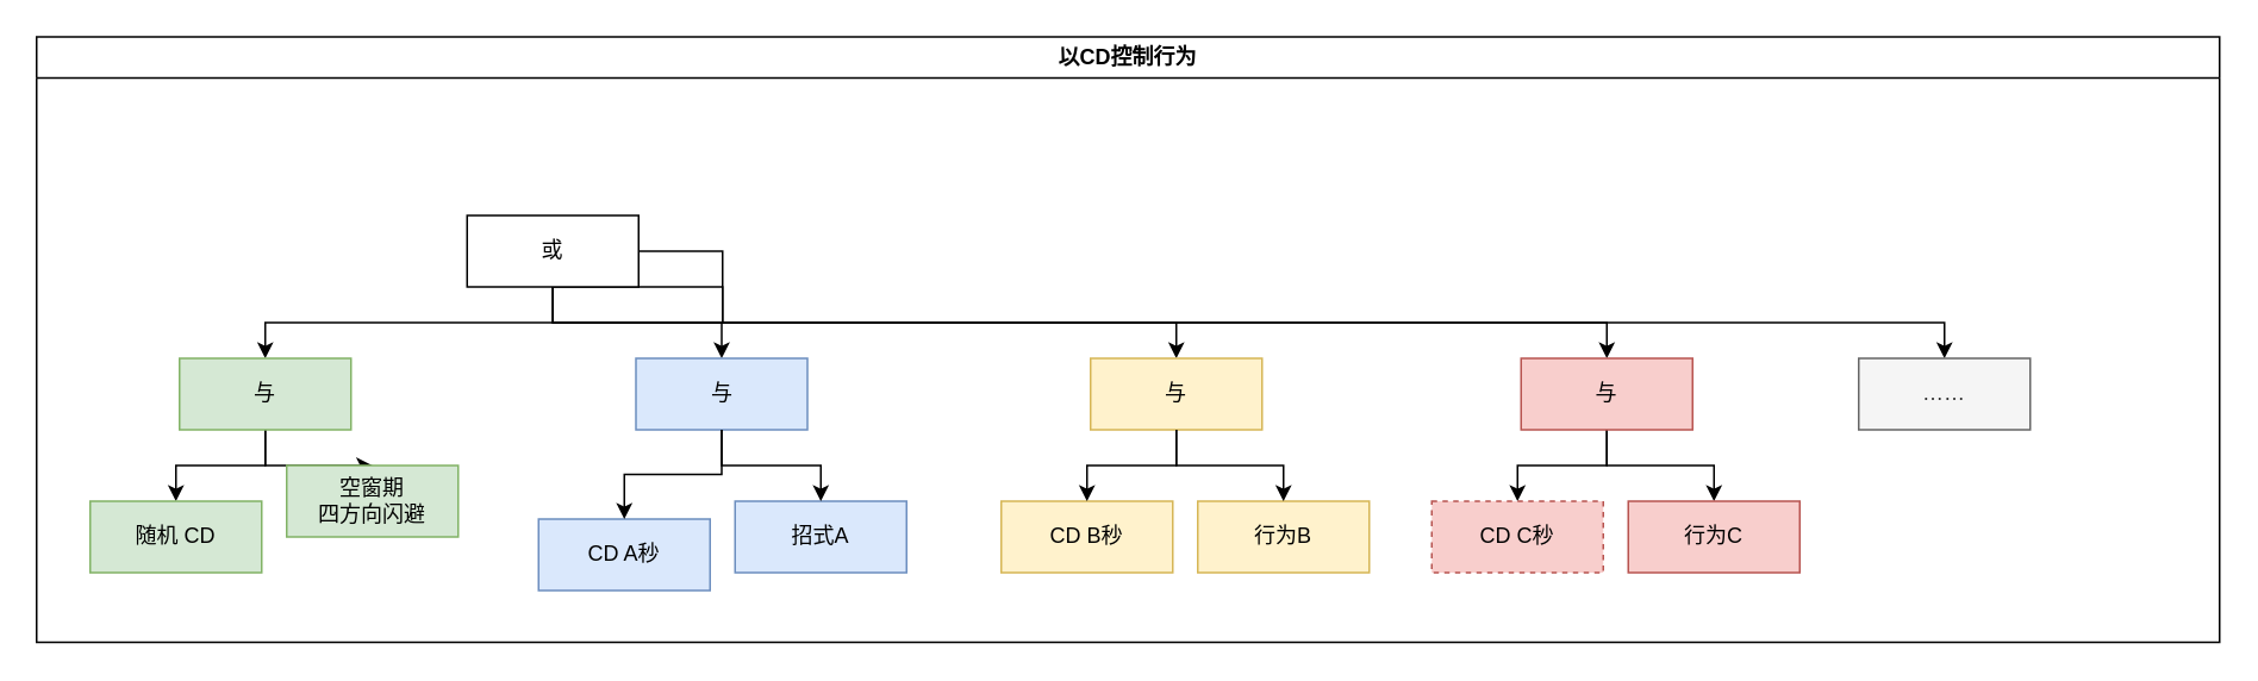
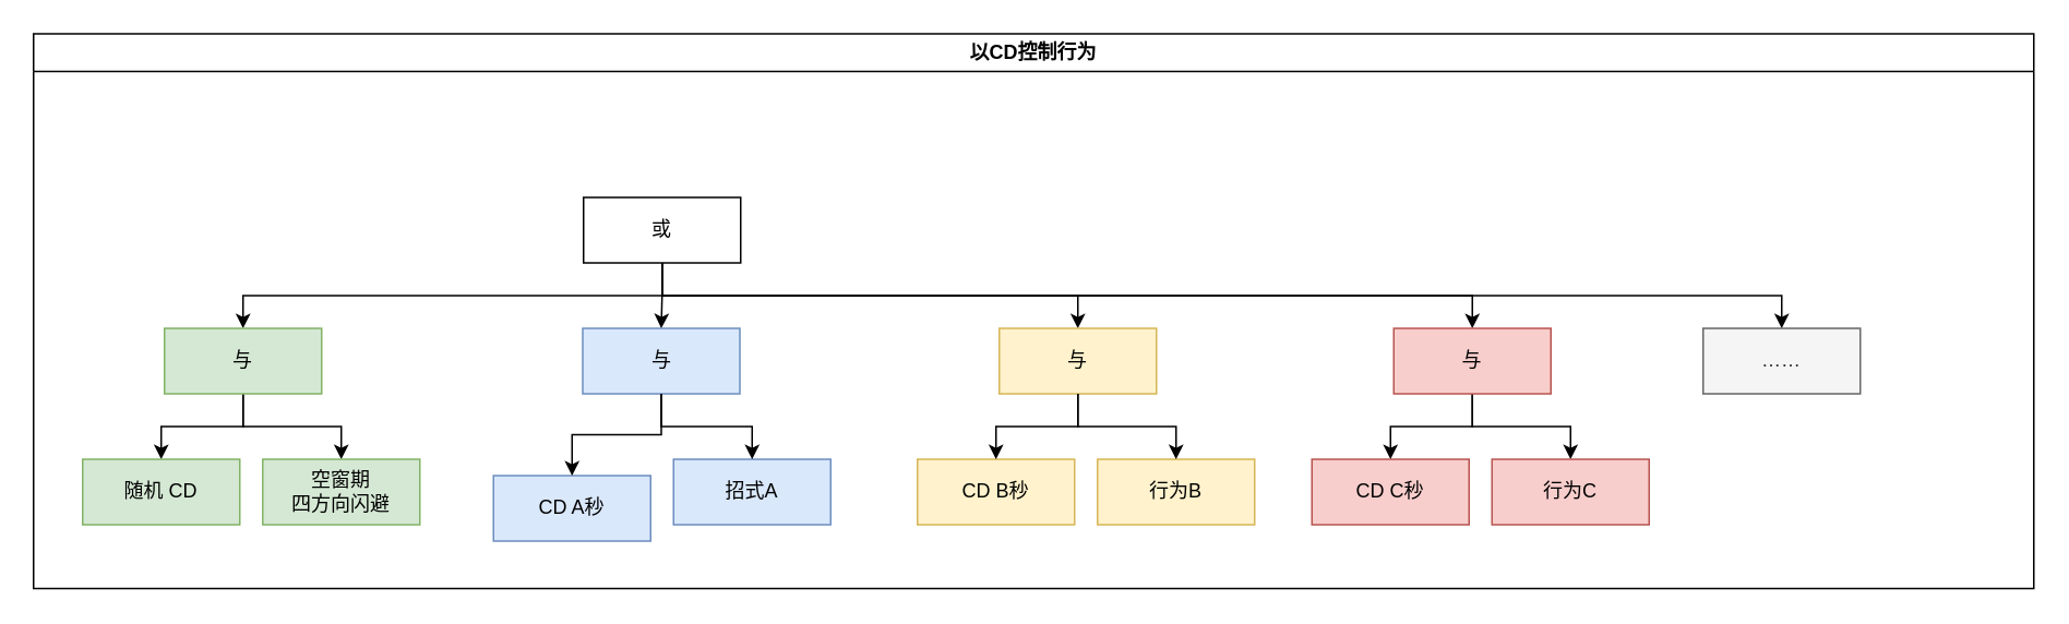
  <mxCell id="0" />
  <mxCell id="1" parent="0" />
  <mxCell id="2" value="以CD控制行为" style="swimlane;whiteSpace=wrap;html=1;" parent="1" vertex="1"><mxGeometry x="20" y="20" width="1222" height="339" as="geometry" /></mxCell>
  <mxCell id="3" style="edgeStyle=orthogonalEdgeStyle;rounded=0;orthogonalLoop=1;jettySize=auto;html=1;exitX=0.5;exitY=1;exitDx=0;exitDy=0;entryX=0.5;entryY=0;entryDx=0;entryDy=0;" parent="2" source="8" target="11" edge="1"><mxGeometry relative="1" as="geometry"><Array as="points"><mxPoint x="384" y="160" /><mxPoint x="128" y="160" /></Array></mxGeometry></mxCell>
  <mxCell id="4" style="edgeStyle=orthogonalEdgeStyle;rounded=0;orthogonalLoop=1;jettySize=auto;html=1;exitX=0.5;exitY=1;exitDx=0;exitDy=0;" parent="2" source="8" target="14" edge="1"><mxGeometry relative="1" as="geometry" /></mxCell>
  <mxCell id="5" style="edgeStyle=orthogonalEdgeStyle;rounded=0;orthogonalLoop=1;jettySize=auto;html=1;exitX=0.5;exitY=1;exitDx=0;exitDy=0;entryX=0.5;entryY=0;entryDx=0;entryDy=0;" parent="2" source="8" target="19" edge="1"><mxGeometry relative="1" as="geometry" /></mxCell>
  <mxCell id="6" style="edgeStyle=orthogonalEdgeStyle;rounded=0;orthogonalLoop=1;jettySize=auto;html=1;entryX=0.5;entryY=0;entryDx=0;entryDy=0;" edge="1" parent="2" source="8" target="26"><mxGeometry relative="1" as="geometry"><Array as="points"><mxPoint x="384" y="160" /><mxPoint x="879" y="160" /></Array></mxGeometry></mxCell>
  <mxCell id="7" style="edgeStyle=orthogonalEdgeStyle;rounded=0;orthogonalLoop=1;jettySize=auto;html=1;exitX=0.5;exitY=1;exitDx=0;exitDy=0;" edge="1" parent="2" source="8" target="29"><mxGeometry relative="1" as="geometry" /></mxCell>
- <mxCell id="8" value="或" style="rounded=0;whiteSpace=wrap;html=1;" parent="2" vertex="1"><mxGeometry x="241" y="100" width="96" height="40" as="geometry" /></mxCell>
+ <mxCell id="8" value="或" style="rounded=0;whiteSpace=wrap;html=1;" parent="2" vertex="1"><mxGeometry x="336" y="100" width="96" height="40" as="geometry" /></mxCell>
  <mxCell id="9" style="edgeStyle=orthogonalEdgeStyle;rounded=0;orthogonalLoop=1;jettySize=auto;html=1;exitX=0.5;exitY=1;exitDx=0;exitDy=0;entryX=0.5;entryY=0;entryDx=0;entryDy=0;" parent="2" source="11" target="12" edge="1"><mxGeometry relative="1" as="geometry" /></mxCell>
  <mxCell id="10" style="edgeStyle=orthogonalEdgeStyle;rounded=0;orthogonalLoop=1;jettySize=auto;html=1;exitX=0.5;exitY=1;exitDx=0;exitDy=0;entryX=0.5;entryY=0;entryDx=0;entryDy=0;" parent="2" source="11" target="13" edge="1"><mxGeometry relative="1" as="geometry" /></mxCell>
  <mxCell id="11" value="与" style="rounded=0;whiteSpace=wrap;html=1;fillColor=#d5e8d4;strokeColor=#82b366;" parent="2" vertex="1"><mxGeometry x="80" y="180" width="96" height="40" as="geometry" /></mxCell>
  <mxCell id="12" value="随机 CD" style="rounded=0;whiteSpace=wrap;html=1;fillColor=#d5e8d4;strokeColor=#82b366;" parent="2" vertex="1"><mxGeometry x="30" y="260" width="96" height="40" as="geometry" /></mxCell>
- <mxCell id="13" value="空窗期&lt;br&gt;四方向闪避" style="rounded=0;whiteSpace=wrap;html=1;fillColor=#d5e8d4;strokeColor=#82b366;" parent="2" vertex="1"><mxGeometry x="140" y="240" width="96" height="40" as="geometry" /></mxCell>
+ <mxCell id="13" value="空窗期&lt;br&gt;四方向闪避" style="rounded=0;whiteSpace=wrap;html=1;fillColor=#d5e8d4;strokeColor=#82b366;" parent="2" vertex="1"><mxGeometry x="140" y="260" width="96" height="40" as="geometry" /></mxCell>
  <mxCell id="14" value="与" style="rounded=0;whiteSpace=wrap;html=1;fillColor=#dae8fc;strokeColor=#6c8ebf;" parent="2" vertex="1"><mxGeometry x="335.5" y="180" width="96" height="40" as="geometry" /></mxCell>
  <mxCell id="15" value="CD A秒" style="rounded=0;whiteSpace=wrap;html=1;fillColor=#dae8fc;strokeColor=#6c8ebf;" parent="2" vertex="1"><mxGeometry x="281" y="270" width="96" height="40" as="geometry" /></mxCell>
  <mxCell id="16" style="edgeStyle=orthogonalEdgeStyle;rounded=0;orthogonalLoop=1;jettySize=auto;html=1;exitX=0.5;exitY=1;exitDx=0;exitDy=0;entryX=0.5;entryY=0;entryDx=0;entryDy=0;" parent="2" source="14" target="15" edge="1"><mxGeometry relative="1" as="geometry" /></mxCell>
  <mxCell id="17" value="招式A" style="rounded=0;whiteSpace=wrap;html=1;fillColor=#dae8fc;strokeColor=#6c8ebf;" parent="2" vertex="1"><mxGeometry x="391" y="260" width="96" height="40" as="geometry" /></mxCell>
  <mxCell id="18" style="edgeStyle=orthogonalEdgeStyle;rounded=0;orthogonalLoop=1;jettySize=auto;html=1;exitX=0.5;exitY=1;exitDx=0;exitDy=0;entryX=0.5;entryY=0;entryDx=0;entryDy=0;" parent="2" source="14" target="17" edge="1"><mxGeometry relative="1" as="geometry" /></mxCell>
  <mxCell id="19" value="与" style="rounded=0;whiteSpace=wrap;html=1;fillColor=#fff2cc;strokeColor=#d6b656;" parent="2" vertex="1"><mxGeometry x="590" y="180" width="96" height="40" as="geometry" /></mxCell>
  <mxCell id="20" value="CD B秒" style="rounded=0;whiteSpace=wrap;html=1;fillColor=#fff2cc;strokeColor=#d6b656;" parent="2" vertex="1"><mxGeometry x="540" y="260" width="96" height="40" as="geometry" /></mxCell>
  <mxCell id="21" style="edgeStyle=orthogonalEdgeStyle;rounded=0;orthogonalLoop=1;jettySize=auto;html=1;exitX=0.5;exitY=1;exitDx=0;exitDy=0;entryX=0.5;entryY=0;entryDx=0;entryDy=0;" parent="2" source="19" target="20" edge="1"><mxGeometry relative="1" as="geometry" /></mxCell>
  <mxCell id="22" value="行为B" style="rounded=0;whiteSpace=wrap;html=1;fillColor=#fff2cc;strokeColor=#d6b656;" parent="2" vertex="1"><mxGeometry x="650" y="260" width="96" height="40" as="geometry" /></mxCell>
  <mxCell id="23" style="edgeStyle=orthogonalEdgeStyle;rounded=0;orthogonalLoop=1;jettySize=auto;html=1;exitX=0.5;exitY=1;exitDx=0;exitDy=0;entryX=0.5;entryY=0;entryDx=0;entryDy=0;" parent="2" source="19" target="22" edge="1"><mxGeometry relative="1" as="geometry" /></mxCell>
  <mxCell id="24" style="edgeStyle=orthogonalEdgeStyle;rounded=0;orthogonalLoop=1;jettySize=auto;html=1;entryX=0.5;entryY=0;entryDx=0;entryDy=0;" edge="1" parent="2" source="26" target="27"><mxGeometry relative="1" as="geometry" /></mxCell>
  <mxCell id="25" style="edgeStyle=orthogonalEdgeStyle;rounded=0;orthogonalLoop=1;jettySize=auto;html=1;" edge="1" parent="2" source="26" target="28"><mxGeometry relative="1" as="geometry" /></mxCell>
  <mxCell id="26" value="与" style="rounded=0;whiteSpace=wrap;html=1;fillColor=#f8cecc;strokeColor=#b85450;" vertex="1" parent="2"><mxGeometry x="831" y="180" width="96" height="40" as="geometry" /></mxCell>
- <mxCell id="27" value="CD C秒" style="rounded=0;whiteSpace=wrap;html=1;fillColor=#f8cecc;strokeColor=#b85450;dashed=1;" vertex="1" parent="2"><mxGeometry x="781" y="260" width="96" height="40" as="geometry" /></mxCell>
+ <mxCell id="27" value="CD C秒" style="rounded=0;whiteSpace=wrap;html=1;fillColor=#f8cecc;strokeColor=#b85450;" vertex="1" parent="2"><mxGeometry x="781" y="260" width="96" height="40" as="geometry" /></mxCell>
  <mxCell id="28" value="行为C" style="rounded=0;whiteSpace=wrap;html=1;fillColor=#f8cecc;strokeColor=#b85450;" vertex="1" parent="2"><mxGeometry x="891" y="260" width="96" height="40" as="geometry" /></mxCell>
  <mxCell id="29" value="……" style="rounded=0;whiteSpace=wrap;html=1;fillColor=#f5f5f5;strokeColor=#666666;fontColor=#333333;" vertex="1" parent="2"><mxGeometry x="1020" y="180" width="96" height="40" as="geometry" /></mxCell>
